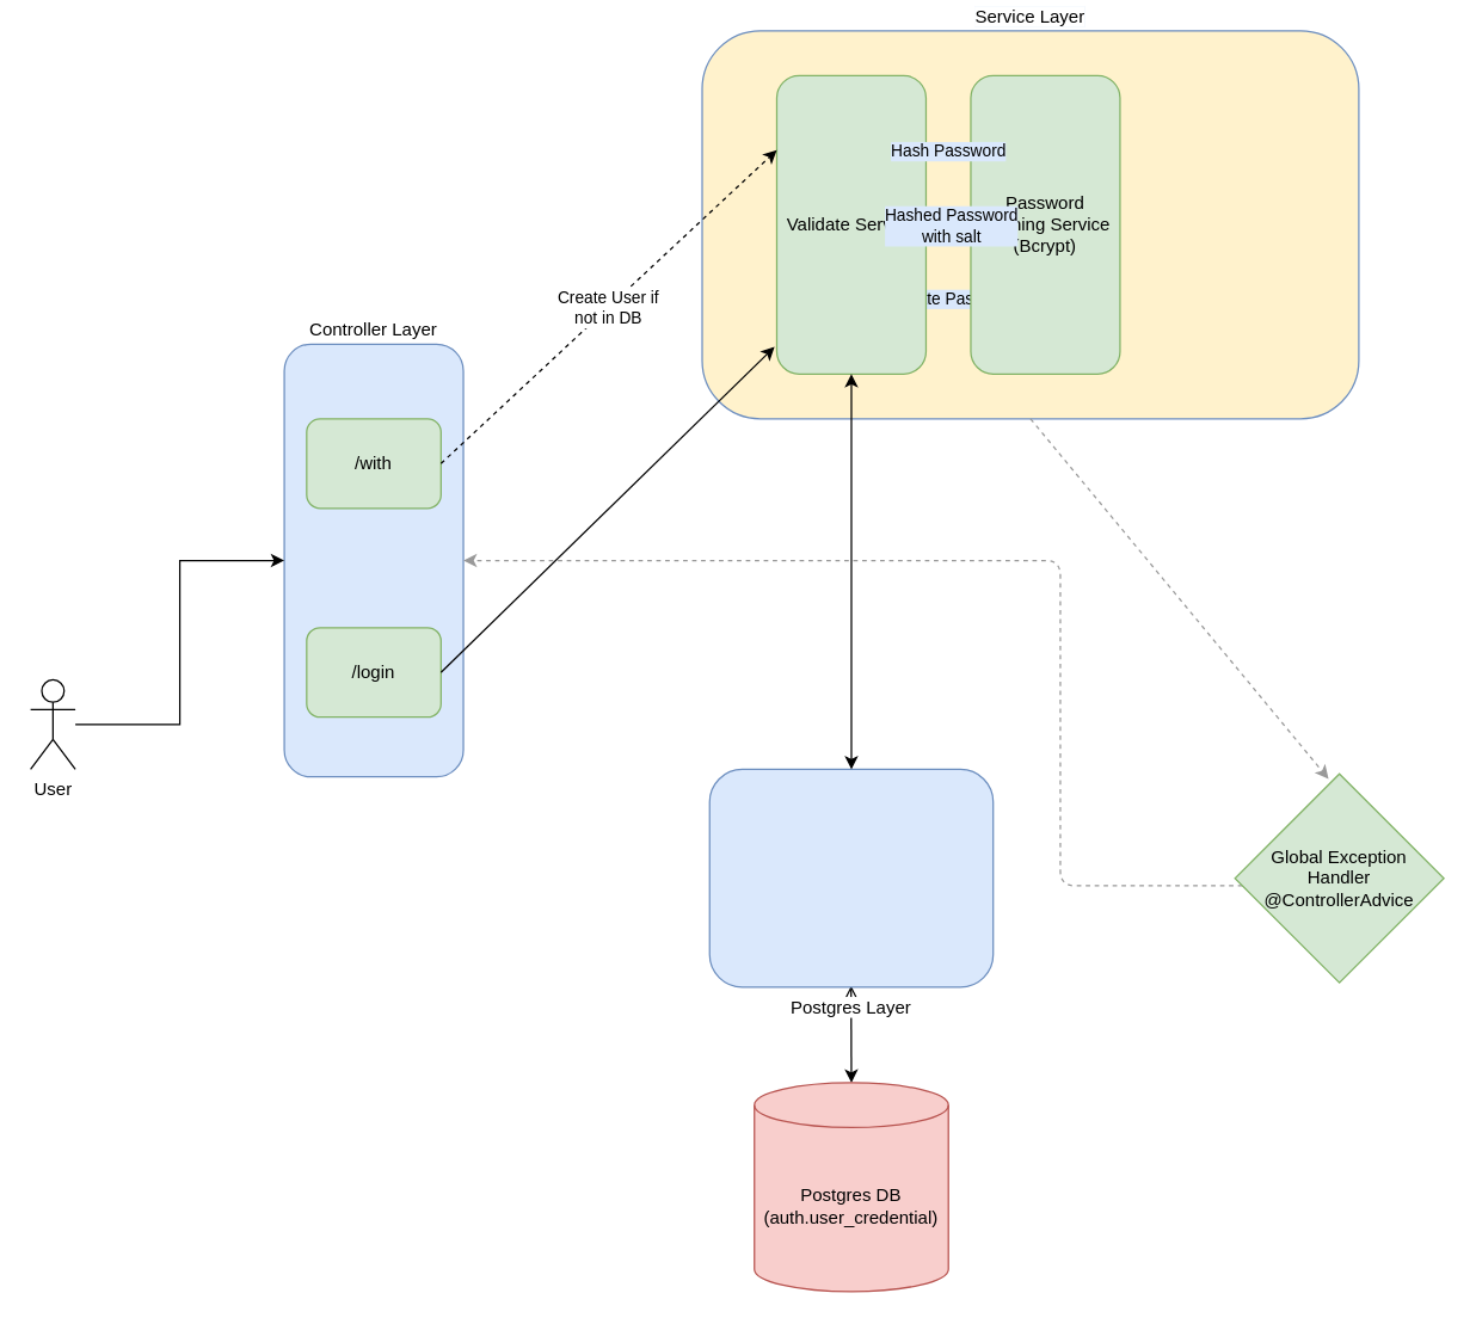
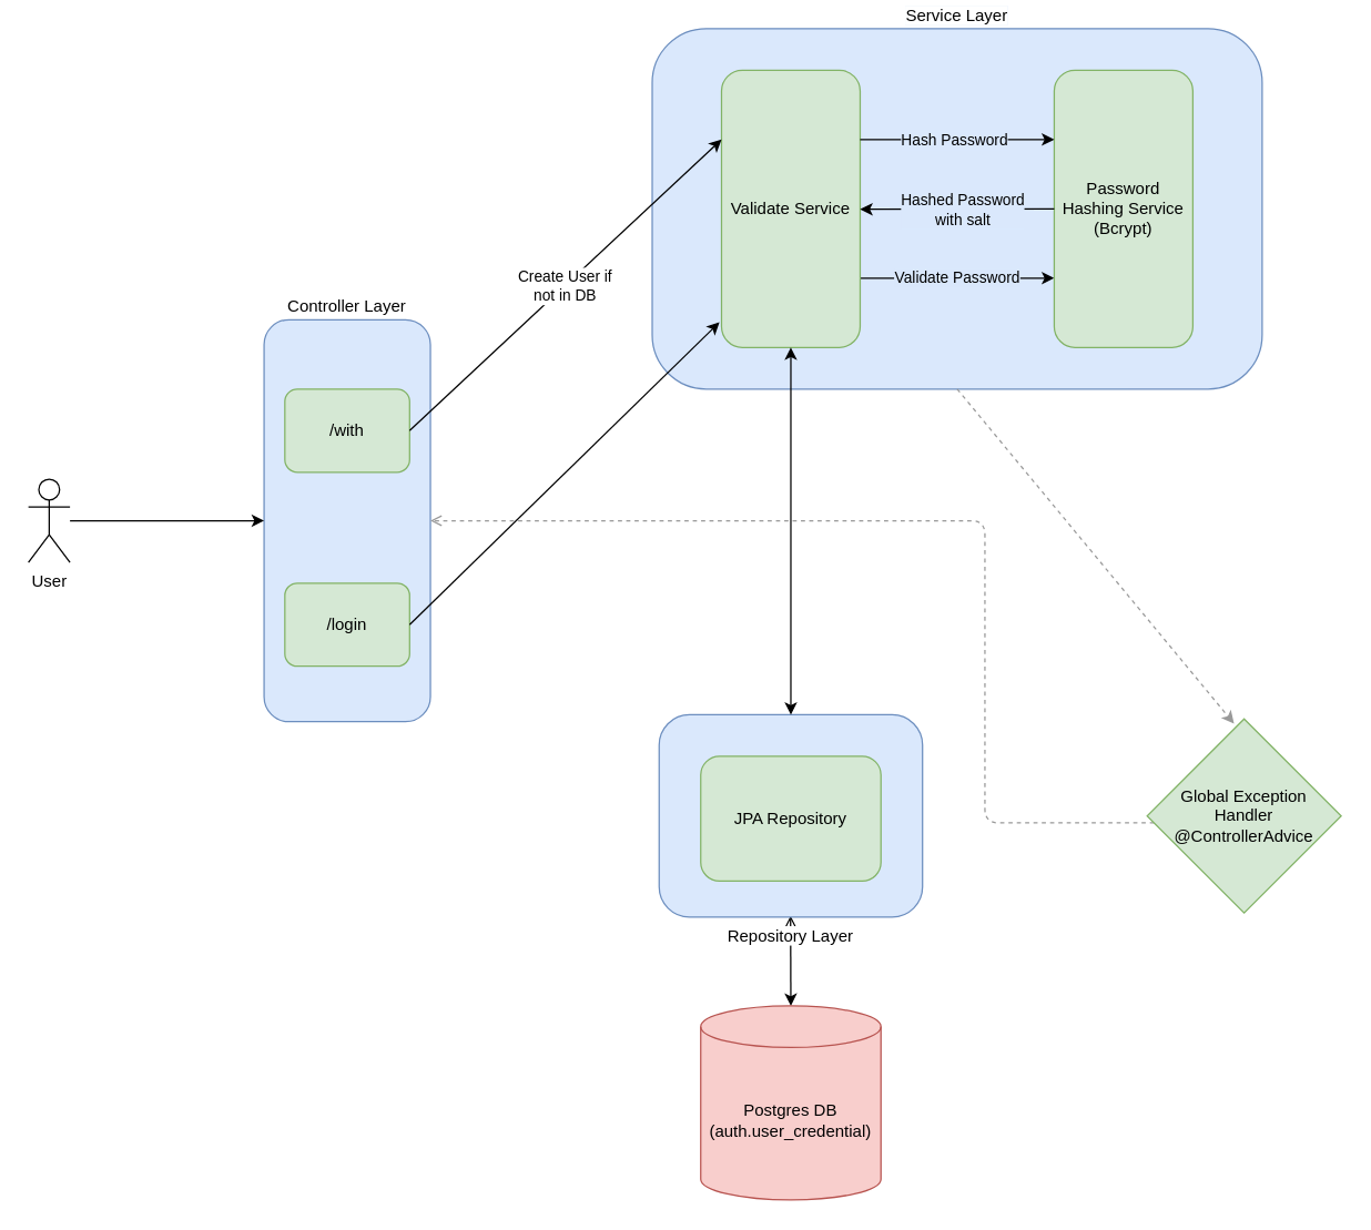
  <mxCell id="0" />
  <mxCell id="1" parent="0" />
  <mxCell id="2" value="" style="endArrow=open;startArrow=classic;html=1;rounded=0;exitX=0.5;exitY=0;exitDx=0;exitDy=0;exitPerimeter=0;entryX=0.499;entryY=0.993;entryDx=0;entryDy=0;entryPerimeter=0;" edge="1" parent="1" source="17" target="15"><mxGeometry width="50" height="50" relative="1" as="geometry"><mxPoint x="520" y="715" as="sourcePoint" /><mxPoint x="570" y="665" as="targetPoint" /></mxGeometry></mxCell>
  <mxCell id="3" value="Controller Layer" style="rounded=1;whiteSpace=wrap;html=1;labelPosition=center;verticalLabelPosition=top;align=center;verticalAlign=bottom;fillColor=#dae8fc;strokeColor=#6c8ebf;" vertex="1" parent="1"><mxGeometry x="190" y="230" width="120" height="290" as="geometry" /></mxCell>
  <mxCell id="4" value="/with" style="rounded=1;whiteSpace=wrap;html=1;fillColor=#d5e8d4;strokeColor=#82b366;" vertex="1" parent="1"><mxGeometry x="205" y="280" width="90" height="60" as="geometry" /></mxCell>
  <mxCell id="5" value="/login" style="rounded=1;whiteSpace=wrap;html=1;fillColor=#d5e8d4;strokeColor=#82b366;" vertex="1" parent="1"><mxGeometry x="205" y="420" width="90" height="60" as="geometry" /></mxCell>
  <mxCell id="6" style="edgeStyle=orthogonalEdgeStyle;rounded=0;orthogonalLoop=1;jettySize=auto;html=1;entryX=0;entryY=0.5;entryDx=0;entryDy=0;" edge="1" parent="1" source="7" target="3"><mxGeometry relative="1" as="geometry" /></mxCell>
- <mxCell id="7" value="User" style="shape=umlActor;verticalLabelPosition=bottom;verticalAlign=top;html=1;outlineConnect=0;" vertex="1" parent="1"><mxGeometry x="20" y="455" width="30" height="60" as="geometry" /></mxCell>
- <mxCell id="8" value="&lt;span style=&quot;background-color: rgb(255, 255, 255);&quot;&gt;Service Layer&lt;/span&gt;" style="rounded=1;whiteSpace=wrap;html=1;labelPosition=center;verticalLabelPosition=top;align=center;verticalAlign=bottom;fillColor=#fff2cc;strokeColor=#6c8ebf;labelBackgroundColor=#dae8fc;" vertex="1" parent="1"><mxGeometry x="470" y="20" width="440" height="260" as="geometry" /></mxCell>
+ <mxCell id="7" value="User" style="shape=umlActor;verticalLabelPosition=bottom;verticalAlign=top;html=1;outlineConnect=0;" vertex="1" parent="1"><mxGeometry x="20" y="345" width="30" height="60" as="geometry" /></mxCell>
+ <mxCell id="8" value="&lt;span style=&quot;background-color: rgb(255, 255, 255);&quot;&gt;Service Layer&lt;/span&gt;" style="rounded=1;whiteSpace=wrap;html=1;labelPosition=center;verticalLabelPosition=top;align=center;verticalAlign=bottom;fillColor=#dae8fc;strokeColor=#6c8ebf;labelBackgroundColor=#dae8fc;" vertex="1" parent="1"><mxGeometry x="470" y="20" width="440" height="260" as="geometry" /></mxCell>
  <mxCell id="9" style="edgeStyle=orthogonalEdgeStyle;rounded=0;orthogonalLoop=1;jettySize=auto;html=1;exitX=1;exitY=0.75;exitDx=0;exitDy=0;entryX=0;entryY=0.75;entryDx=0;entryDy=0;" edge="1" parent="1" source="11" target="12"><mxGeometry relative="1" as="geometry" /></mxCell>
  <mxCell id="10" value="Validate Password" style="edgeLabel;html=1;align=center;verticalAlign=middle;resizable=0;points=[];labelBackgroundColor=#d9e7fb;" vertex="1" connectable="0" parent="9"><mxGeometry x="-0.021" y="1" relative="1" as="geometry"><mxPoint as="offset" /></mxGeometry></mxCell>
  <mxCell id="11" value="Validate Service" style="rounded=1;whiteSpace=wrap;html=1;fillColor=#d5e8d4;strokeColor=#82b366;" vertex="1" parent="1"><mxGeometry x="520" y="50" width="100" height="200" as="geometry" /></mxCell>
- <mxCell id="12" value="Password Hashing Service (Bcrypt)" style="rounded=1;whiteSpace=wrap;html=1;fillColor=#d5e8d4;strokeColor=#82b366;" vertex="1" parent="1"><mxGeometry x="650" y="50" width="100" height="200" as="geometry" /></mxCell>
- <mxCell id="13" style="rounded=0;orthogonalLoop=1;jettySize=auto;html=1;exitX=1;exitY=0.5;exitDx=0;exitDy=0;entryX=0;entryY=0.25;entryDx=0;entryDy=0;dashed=1;" edge="1" parent="1" source="4" target="11"><mxGeometry relative="1" as="geometry" /></mxCell>
+ <mxCell id="12" value="Password Hashing Service (Bcrypt)" style="rounded=1;whiteSpace=wrap;html=1;fillColor=#d5e8d4;strokeColor=#82b366;" vertex="1" parent="1"><mxGeometry x="760" y="50" width="100" height="200" as="geometry" /></mxCell>
+ <mxCell id="13" style="rounded=0;orthogonalLoop=1;jettySize=auto;html=1;exitX=1;exitY=0.5;exitDx=0;exitDy=0;entryX=0;entryY=0.25;entryDx=0;entryDy=0;" edge="1" parent="1" source="4" target="11"><mxGeometry relative="1" as="geometry" /></mxCell>
  <mxCell id="14" value="Create User if&lt;div&gt;not in DB&lt;/div&gt;" style="edgeLabel;html=1;align=center;verticalAlign=middle;resizable=0;points=[];" vertex="1" connectable="0" parent="13"><mxGeometry x="-0.005" relative="1" as="geometry"><mxPoint as="offset" /></mxGeometry></mxCell>
- <mxCell id="15" value="&lt;span style=&quot;background-color: rgb(255, 255, 255);&quot;&gt;Postgres Layer&lt;/span&gt;" style="rounded=1;whiteSpace=wrap;html=1;labelPosition=center;verticalLabelPosition=bottom;align=center;verticalAlign=top;fillColor=#dae8fc;strokeColor=#6c8ebf;" vertex="1" parent="1"><mxGeometry x="475" y="515" width="190" height="146" as="geometry" /></mxCell>
+ <mxCell id="15" value="&lt;span style=&quot;background-color: rgb(255, 255, 255);&quot;&gt;Repository Layer&lt;/span&gt;" style="rounded=1;whiteSpace=wrap;html=1;labelPosition=center;verticalLabelPosition=bottom;align=center;verticalAlign=top;fillColor=#dae8fc;strokeColor=#6c8ebf;" vertex="1" parent="1"><mxGeometry x="475" y="515" width="190" height="146" as="geometry" /></mxCell>
+ <mxCell id="16" value="JPA Repository" style="rounded=1;whiteSpace=wrap;html=1;fillColor=#d5e8d4;strokeColor=#82b366;" vertex="1" parent="1"><mxGeometry x="505" y="545" width="130" height="90" as="geometry" /></mxCell>
  <mxCell id="17" value="Postgres DB&lt;br&gt;(auth.user_credential)" style="shape=cylinder3;whiteSpace=wrap;html=1;boundedLbl=1;backgroundOutline=1;size=15;fillColor=#f8cecc;strokeColor=#b85450;" vertex="1" parent="1"><mxGeometry x="505" y="725" width="130" height="140" as="geometry" /></mxCell>
  <mxCell id="18" value="" style="endArrow=classic;html=1;rounded=0;entryX=0;entryY=0.25;entryDx=0;entryDy=0;" edge="1" parent="1" target="12"><mxGeometry width="50" height="50" relative="1" as="geometry"><mxPoint x="620" y="100" as="sourcePoint" /><mxPoint x="670" y="50" as="targetPoint" /></mxGeometry></mxCell>
  <mxCell id="19" value="Hash Password" style="edgeLabel;html=1;align=center;verticalAlign=middle;resizable=0;points=[];labelBackgroundColor=#dae8fc;" vertex="1" connectable="0" parent="18"><mxGeometry x="-0.042" relative="1" as="geometry"><mxPoint as="offset" /></mxGeometry></mxCell>
  <mxCell id="20" value="" style="endArrow=classic;html=1;rounded=0;exitX=0;exitY=0.5;exitDx=0;exitDy=0;" edge="1" parent="1" source="12"><mxGeometry width="50" height="50" relative="1" as="geometry"><mxPoint x="757.9" y="140" as="sourcePoint" /><mxPoint x="620" y="150.275" as="targetPoint" /></mxGeometry></mxCell>
  <mxCell id="21" value="Hashed Password&lt;div&gt;with salt&lt;/div&gt;" style="edgeLabel;html=1;align=center;verticalAlign=middle;resizable=0;points=[];labelBackgroundColor=#dae8fc;" vertex="1" connectable="0" parent="20"><mxGeometry x="-0.042" relative="1" as="geometry"><mxPoint as="offset" /></mxGeometry></mxCell>
  <mxCell id="22" value="" style="endArrow=classic;startArrow=classic;html=1;rounded=0;entryX=0.5;entryY=1;entryDx=0;entryDy=0;exitX=0.5;exitY=0;exitDx=0;exitDy=0;" edge="1" parent="1" source="15" target="11"><mxGeometry width="50" height="50" relative="1" as="geometry"><mxPoint x="590" y="330" as="sourcePoint" /><mxPoint x="640" y="280" as="targetPoint" /></mxGeometry></mxCell>
- <mxCell id="23" style="rounded=1;orthogonalLoop=1;jettySize=auto;html=1;entryX=1;entryY=0.5;entryDx=0;entryDy=0;edgeStyle=orthogonalEdgeStyle;curved=0;dashed=1;strokeColor=#999999;" edge="1" parent="1" source="24" target="3"><mxGeometry relative="1" as="geometry"><Array as="points"><mxPoint x="710" y="593" /><mxPoint x="710" y="375" /></Array></mxGeometry></mxCell>
+ <mxCell id="23" style="rounded=1;orthogonalLoop=1;jettySize=auto;html=1;entryX=1;entryY=0.5;entryDx=0;entryDy=0;edgeStyle=orthogonalEdgeStyle;curved=0;dashed=1;strokeColor=#999999;endArrow=open;" edge="1" parent="1" source="24" target="3"><mxGeometry relative="1" as="geometry"><Array as="points"><mxPoint x="710" y="593" /><mxPoint x="710" y="375" /></Array></mxGeometry></mxCell>
  <mxCell id="24" value="Global Exception&lt;div&gt;Handler&lt;/div&gt;&lt;div&gt;@ControllerAdvice&lt;/div&gt;" style="rhombus;whiteSpace=wrap;html=1;aspect=fixed;fillColor=#d5e8d4;strokeColor=#82b366;" vertex="1" parent="1"><mxGeometry x="827" y="518" width="140" height="140" as="geometry" /></mxCell>
  <mxCell id="25" style="rounded=1;orthogonalLoop=1;jettySize=auto;html=1;entryX=0.448;entryY=0.024;entryDx=0;entryDy=0;dashed=1;strokeColor=#999999;entryPerimeter=0;exitX=0.5;exitY=1;exitDx=0;exitDy=0;" edge="1" parent="1" source="8" target="24"><mxGeometry relative="1" as="geometry"><mxPoint x="837" y="603" as="sourcePoint" /><mxPoint x="320" y="385" as="targetPoint" /></mxGeometry></mxCell>
  <mxCell id="26" style="rounded=0;orthogonalLoop=1;jettySize=auto;html=1;entryX=-0.015;entryY=0.909;entryDx=0;entryDy=0;entryPerimeter=0;exitX=1;exitY=0.5;exitDx=0;exitDy=0;" edge="1" parent="1" source="5" target="11"><mxGeometry relative="1" as="geometry" /></mxCell>
